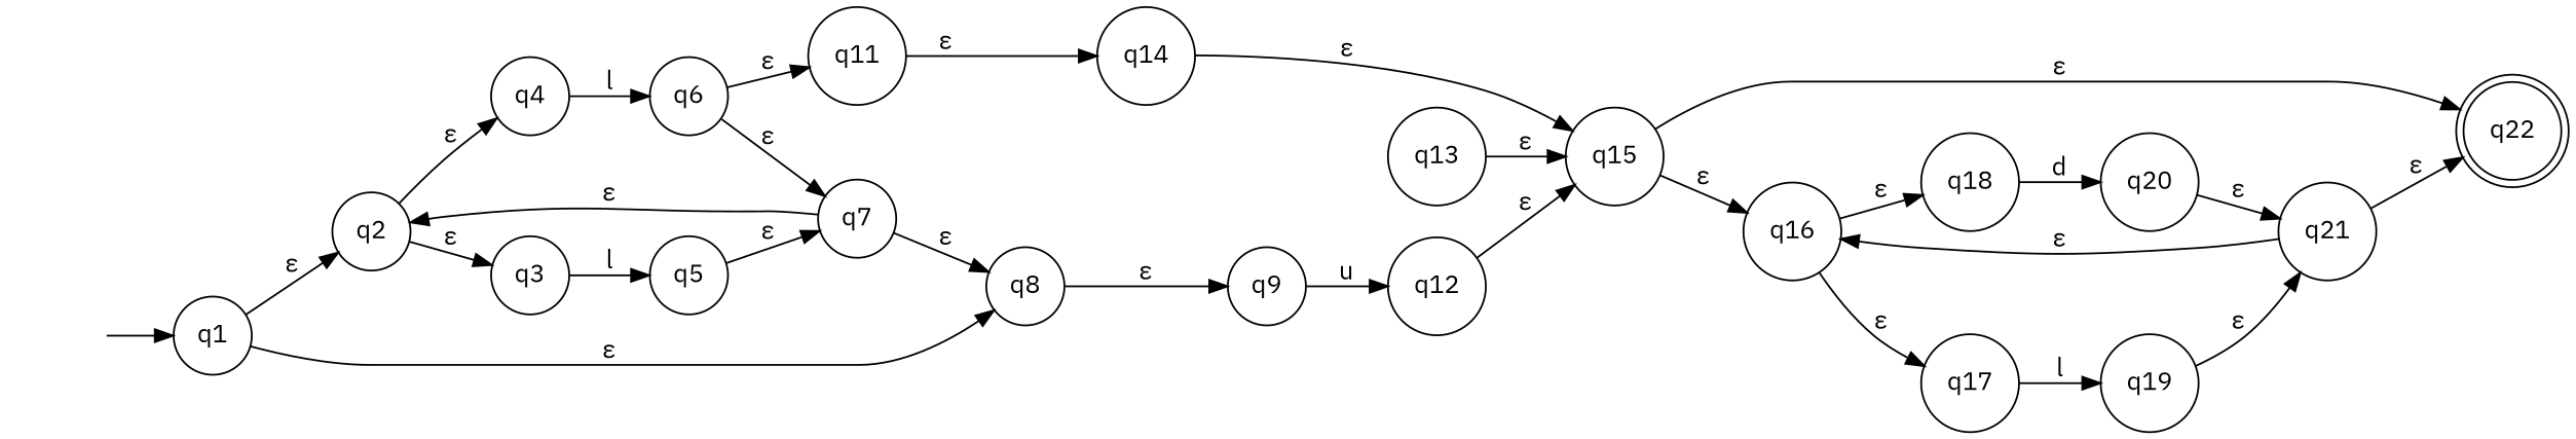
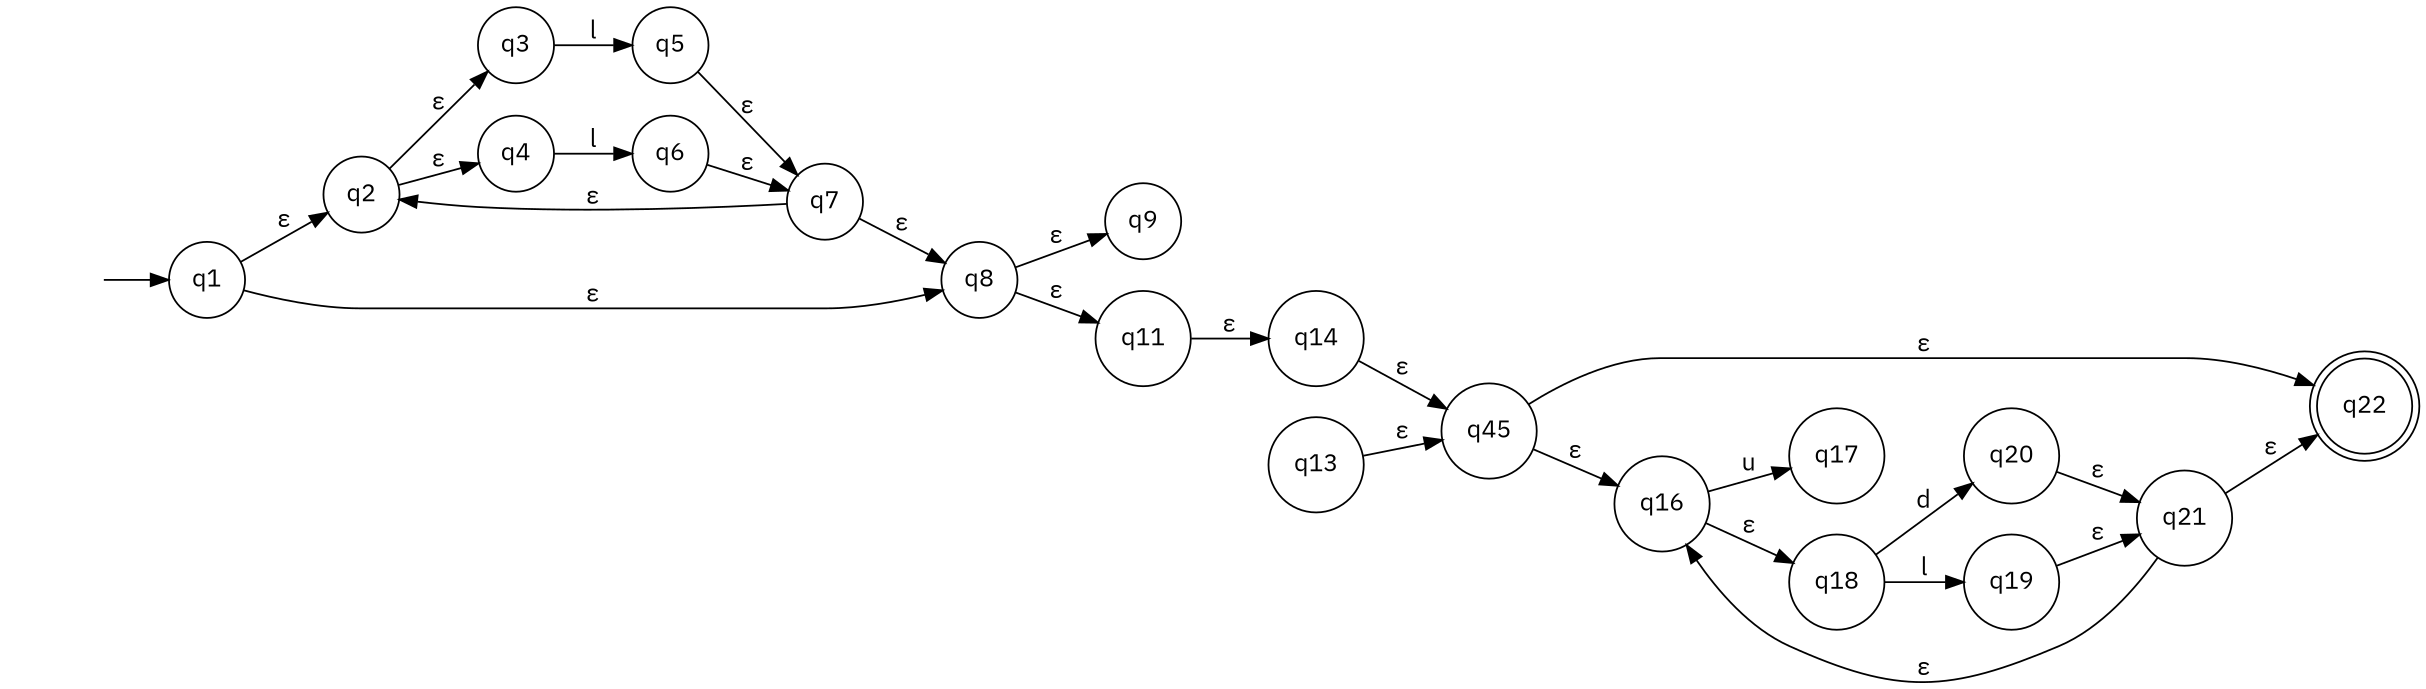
  digraph {
    fontname="IBM Plex Sans"
    rankdir=LR
    node [fontname="IBM Plex Sans" shape=circle]
    edge [fontname="IBM Plex Sans"]
    "" [shape=plaintext]
    n2 [label=q1]
    n3 [label=q2]
    n4 [label=q8]
    n5 [label=q22 shape=doublecircle]
    n6 [label=q9]
-   n7 [label=q12]
-   n8 [label=q15]
+   n8 [label=q45]
    n9 [label=q16]
    n10 [label=q17]
    n11 [label=q18]
    n12 [label=q20]
    n13 [label=q21]
    n14 [label=q13]
    n15 [label=q6]
    n16 [label=q7]
    n17 [label=q3]
    n18 [label=q5]
    n19 [label=q11]
    n20 [label=q14]
    n21 [label=q19]
    n22 [label=q4]
    "" -> n2
    n2 -> n3 [label="ε"]
    n2 -> n4 [label="ε"]
    n3 -> n17 [label="ε"]
    n3 -> n22 [label="ε"]
    n4 -> n6 [label="ε"]
-   n15 -> n19 [label="ε"]
-   n6 -> n7 [label=u]
-   n7 -> n8 [label="ε"]
+   n4 -> n19 [label="ε"]
    n8 -> n5 [label="ε"]
    n8 -> n9 [label="ε"]
-   n9 -> n10 [label="ε"]
+   n9 -> n10 [label=u]
    n9 -> n11 [label="ε"]
-   n10 -> n21 [label=l]
+   n11 -> n21 [label=l]
    n11 -> n12 [label=d]
    n12 -> n13 [label="ε"]
    n13 -> n5 [label="ε"]
    n13 -> n9 [label="ε"]
    n14 -> n8 [label="ε"]
    n15 -> n16 [label="ε"]
    n16 -> n3 [label="ε"]
    n16 -> n4 [label="ε"]
    n17 -> n18 [label=l]
    n18 -> n16 [label="ε"]
    n19 -> n20 [label="ε"]
    n20 -> n8 [label="ε"]
    n21 -> n13 [label="ε"]
    n22 -> n15 [label=l]
  }
